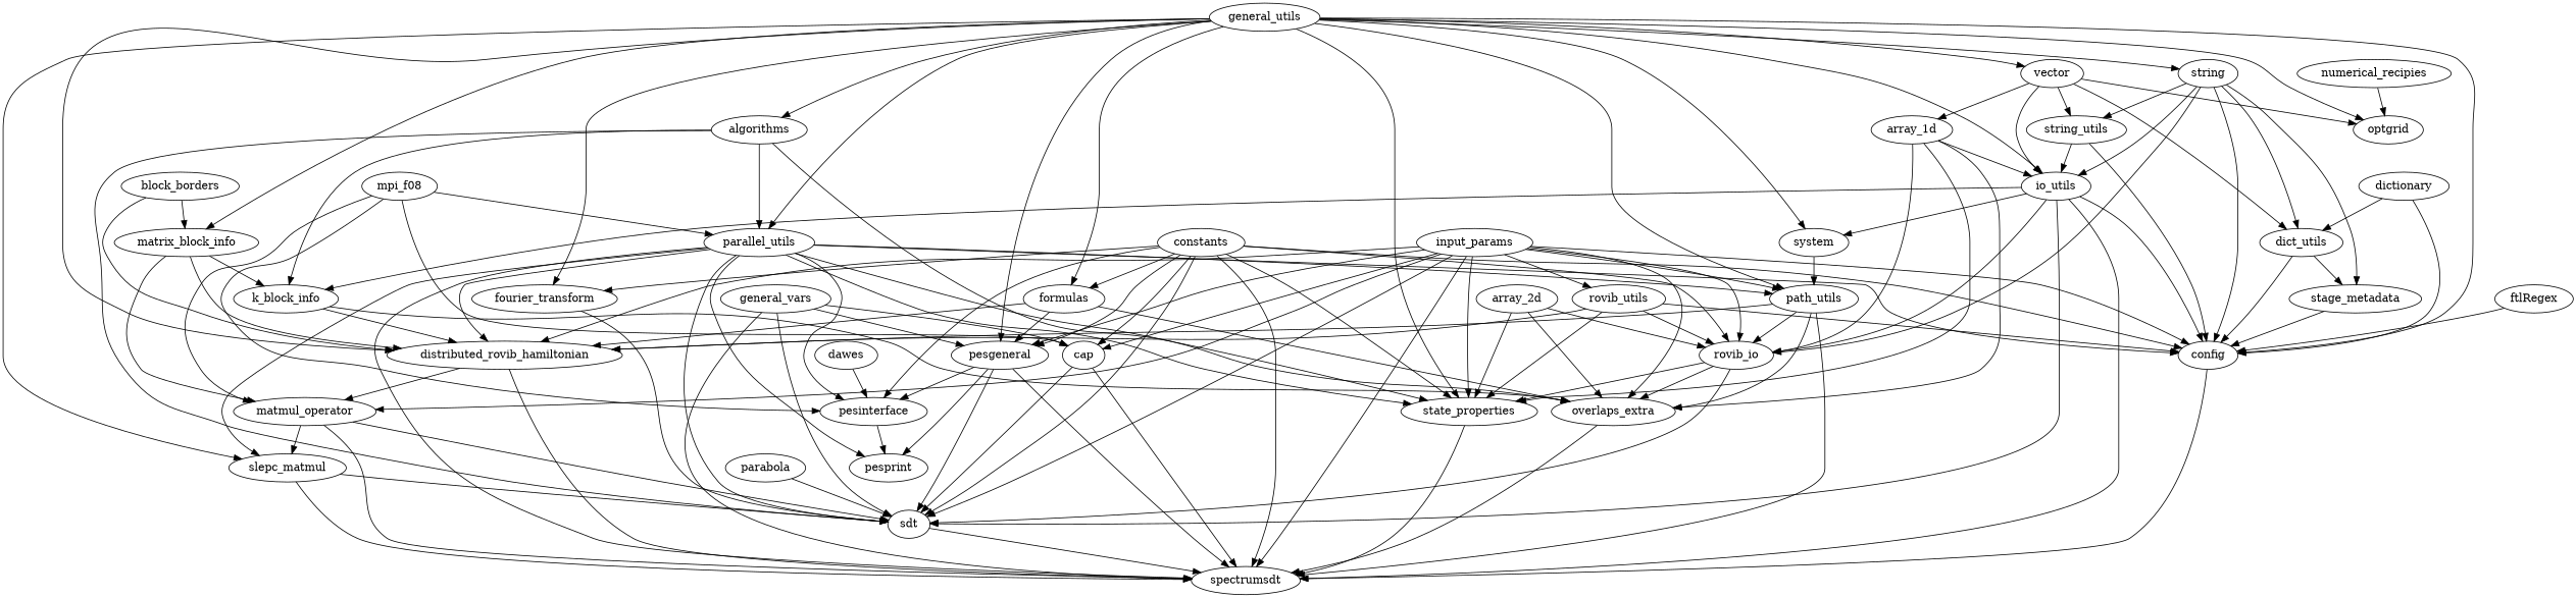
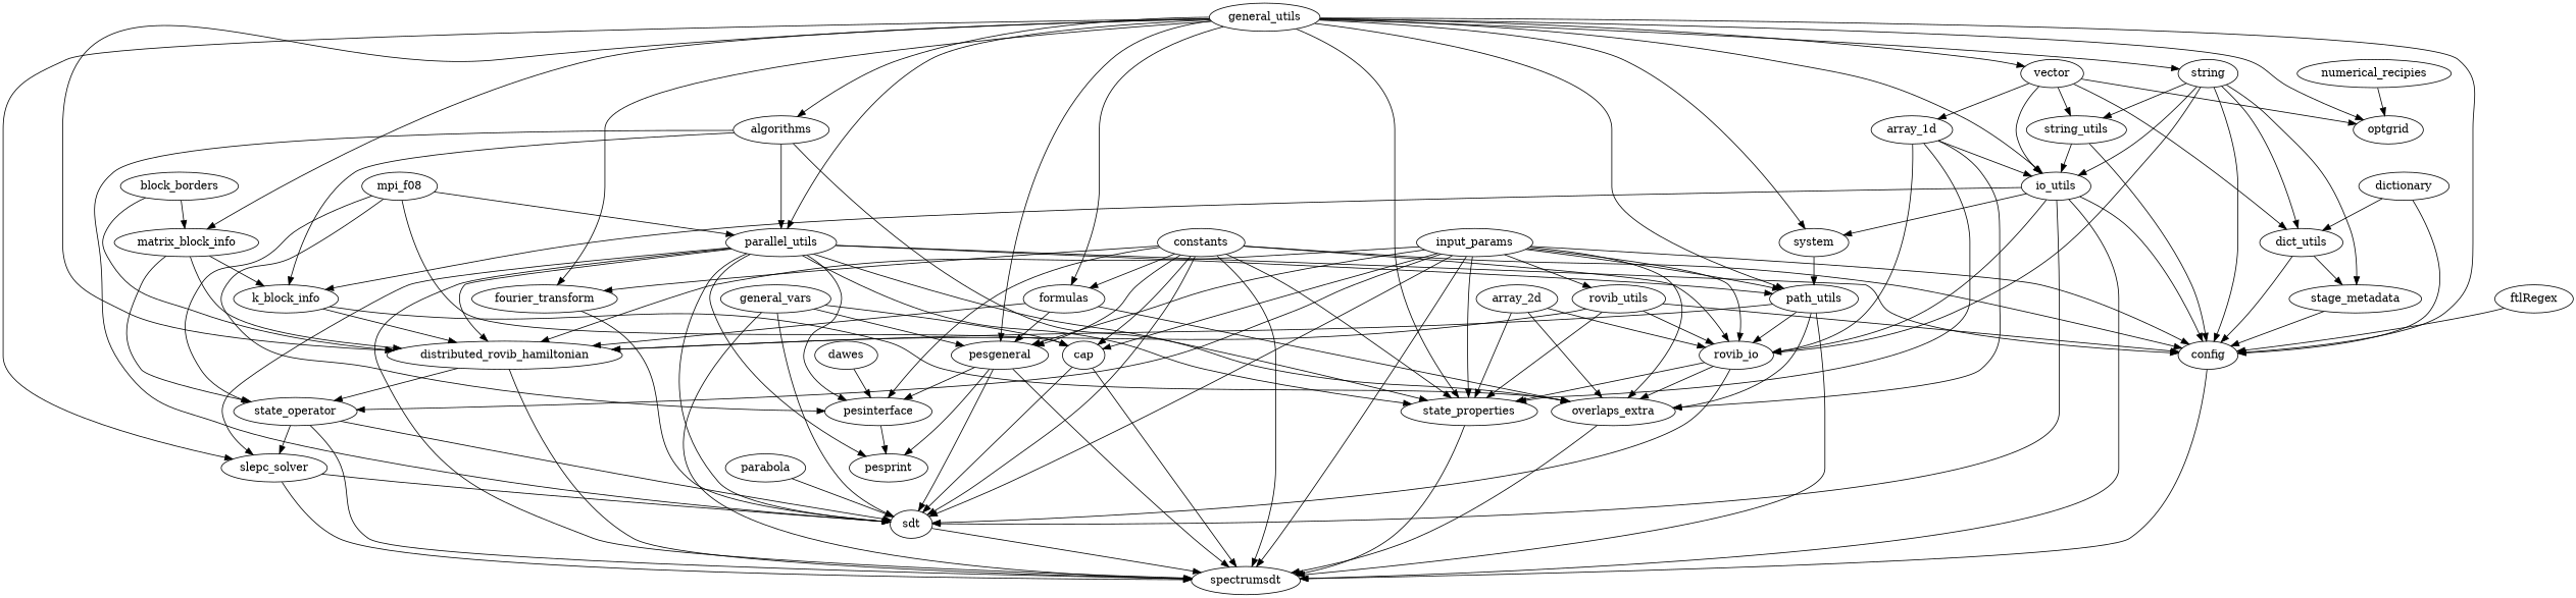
  digraph {
    algorithms
    k_block_info
    parallel_utils
    sdt
    state_properties
    overlaps_extra
    distributed_rovib_hamiltonian
    spectrumsdt
    config
    pesinterface
    path_utils
-   slepc_solver [label=slepc_matmul]
+   slepc_solver
    pesprint
-   matmul_operator
+   matmul_operator [label=state_operator]
    cap
    rovib_io
    array_1d
    io_utils
    system
    array_2d
    block_borders
    matrix_block_info
    constants
    formulas
    fourier_transform
    pesgeneral
    dawes
    dictionary
    dict_utils
    stage_metadata
    ftlRegex
    general_vars
    general_utils
    optgrid
    string
    vector
    string_utils
    input_params
    rovib_utils
    mpi_f08
    numerical_recipies
    parabola
    algorithms -> k_block_info
    algorithms -> parallel_utils
    algorithms -> sdt
    algorithms -> state_properties
    k_block_info -> overlaps_extra
    k_block_info -> distributed_rovib_hamiltonian
    parallel_utils -> sdt
    parallel_utils -> state_properties
    parallel_utils -> overlaps_extra
    parallel_utils -> distributed_rovib_hamiltonian
    parallel_utils -> spectrumsdt
    parallel_utils -> config
    parallel_utils -> pesinterface
    parallel_utils -> path_utils
    parallel_utils -> slepc_solver
    parallel_utils -> pesprint
    sdt -> spectrumsdt
    state_properties -> spectrumsdt
    overlaps_extra -> spectrumsdt
    distributed_rovib_hamiltonian -> spectrumsdt
    distributed_rovib_hamiltonian -> matmul_operator
    config -> spectrumsdt
    pesinterface -> pesprint
    path_utils -> overlaps_extra
    path_utils -> distributed_rovib_hamiltonian
    path_utils -> spectrumsdt
    path_utils -> rovib_io
    slepc_solver -> sdt
    slepc_solver -> spectrumsdt
    matmul_operator -> sdt
    matmul_operator -> spectrumsdt
    matmul_operator -> slepc_solver
    cap -> sdt
    cap -> spectrumsdt
    rovib_io -> sdt
    rovib_io -> state_properties
    rovib_io -> overlaps_extra
    array_1d -> state_properties
    array_1d -> overlaps_extra
    array_1d -> rovib_io
    array_1d -> io_utils
    io_utils -> k_block_info
    io_utils -> sdt
    io_utils -> spectrumsdt
    io_utils -> config
    io_utils -> rovib_io
    io_utils -> system
    system -> path_utils
    array_2d -> state_properties
    array_2d -> overlaps_extra
    array_2d -> rovib_io
    block_borders -> distributed_rovib_hamiltonian
    block_borders -> matrix_block_info
    matrix_block_info -> k_block_info
    matrix_block_info -> distributed_rovib_hamiltonian
    matrix_block_info -> matmul_operator
    constants -> sdt
    constants -> state_properties
    constants -> spectrumsdt
    constants -> config
    constants -> pesinterface
    constants -> cap
    constants -> rovib_io
    constants -> formulas
    constants -> fourier_transform
    constants -> pesgeneral
    formulas -> overlaps_extra
    formulas -> distributed_rovib_hamiltonian
    formulas -> pesgeneral
    fourier_transform -> sdt
    pesgeneral -> sdt
    pesgeneral -> spectrumsdt
    pesgeneral -> pesinterface
    pesgeneral -> pesprint
    dawes -> pesinterface
    dictionary -> config
    dictionary -> dict_utils
    dict_utils -> config
    dict_utils -> stage_metadata
    stage_metadata -> config
    ftlRegex -> config
    general_vars -> sdt
    general_vars -> spectrumsdt
    general_vars -> cap
    general_vars -> pesgeneral
    general_utils -> algorithms
    general_utils -> parallel_utils
    general_utils -> state_properties
    general_utils -> distributed_rovib_hamiltonian
    general_utils -> config
    general_utils -> path_utils
    general_utils -> slepc_solver
    general_utils -> io_utils
    general_utils -> system
    general_utils -> matrix_block_info
    general_utils -> formulas
    general_utils -> fourier_transform
    general_utils -> pesgeneral
    general_utils -> optgrid
    general_utils -> string
    general_utils -> vector
    string -> config
    string -> rovib_io
    string -> io_utils
    string -> dict_utils
    string -> stage_metadata
    string -> string_utils
    vector -> array_1d
    vector -> io_utils
    vector -> dict_utils
    vector -> optgrid
    vector -> string_utils
    string_utils -> config
    string_utils -> io_utils
    input_params -> sdt
    input_params -> state_properties
    input_params -> overlaps_extra
    input_params -> distributed_rovib_hamiltonian
    input_params -> spectrumsdt
    input_params -> config
    input_params -> path_utils
    input_params -> matmul_operator
    input_params -> cap
    input_params -> rovib_io
    input_params -> pesgeneral
    input_params -> rovib_utils
    rovib_utils -> state_properties
    rovib_utils -> distributed_rovib_hamiltonian
    rovib_utils -> config
    rovib_utils -> rovib_io
    mpi_f08 -> parallel_utils
    mpi_f08 -> pesinterface
    mpi_f08 -> matmul_operator
    mpi_f08 -> cap
    numerical_recipies -> optgrid
    parabola -> sdt
  }
